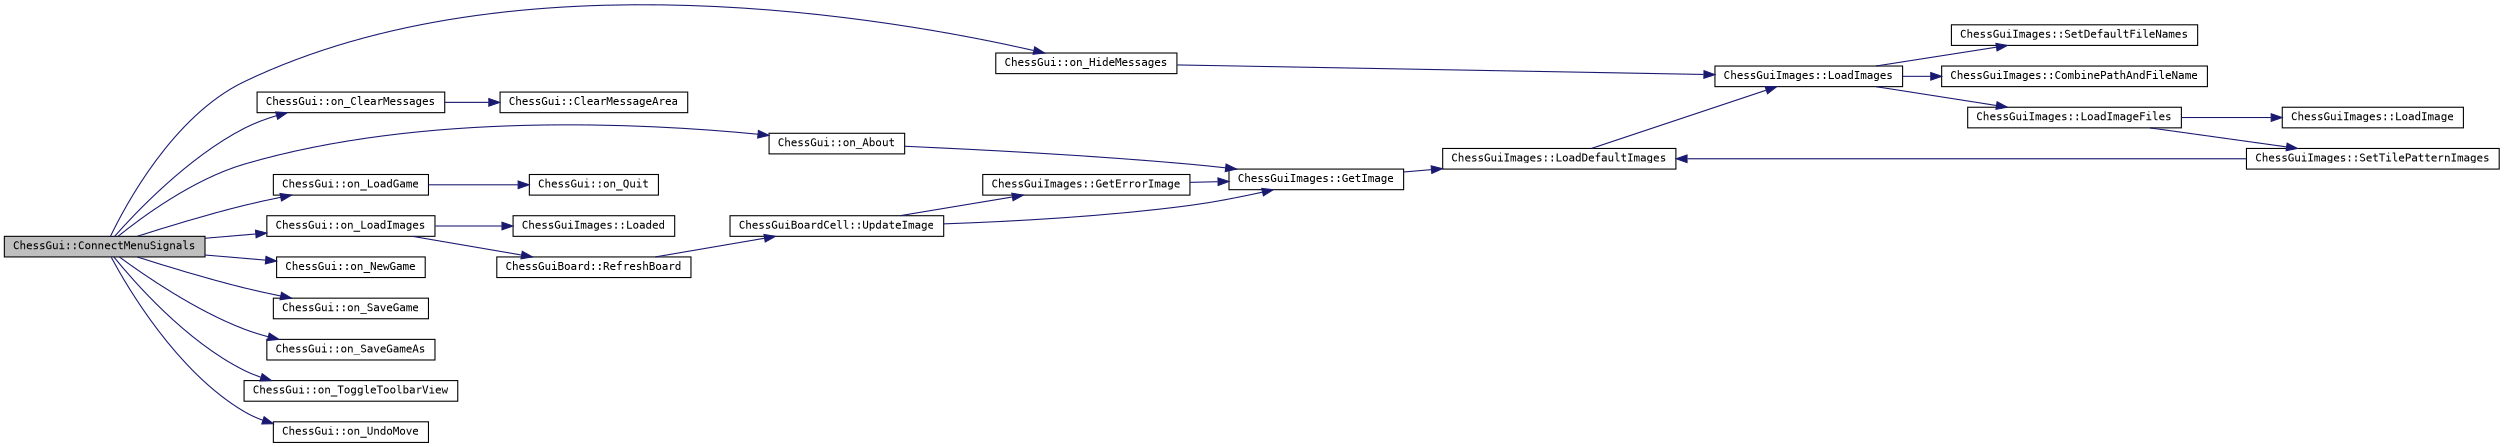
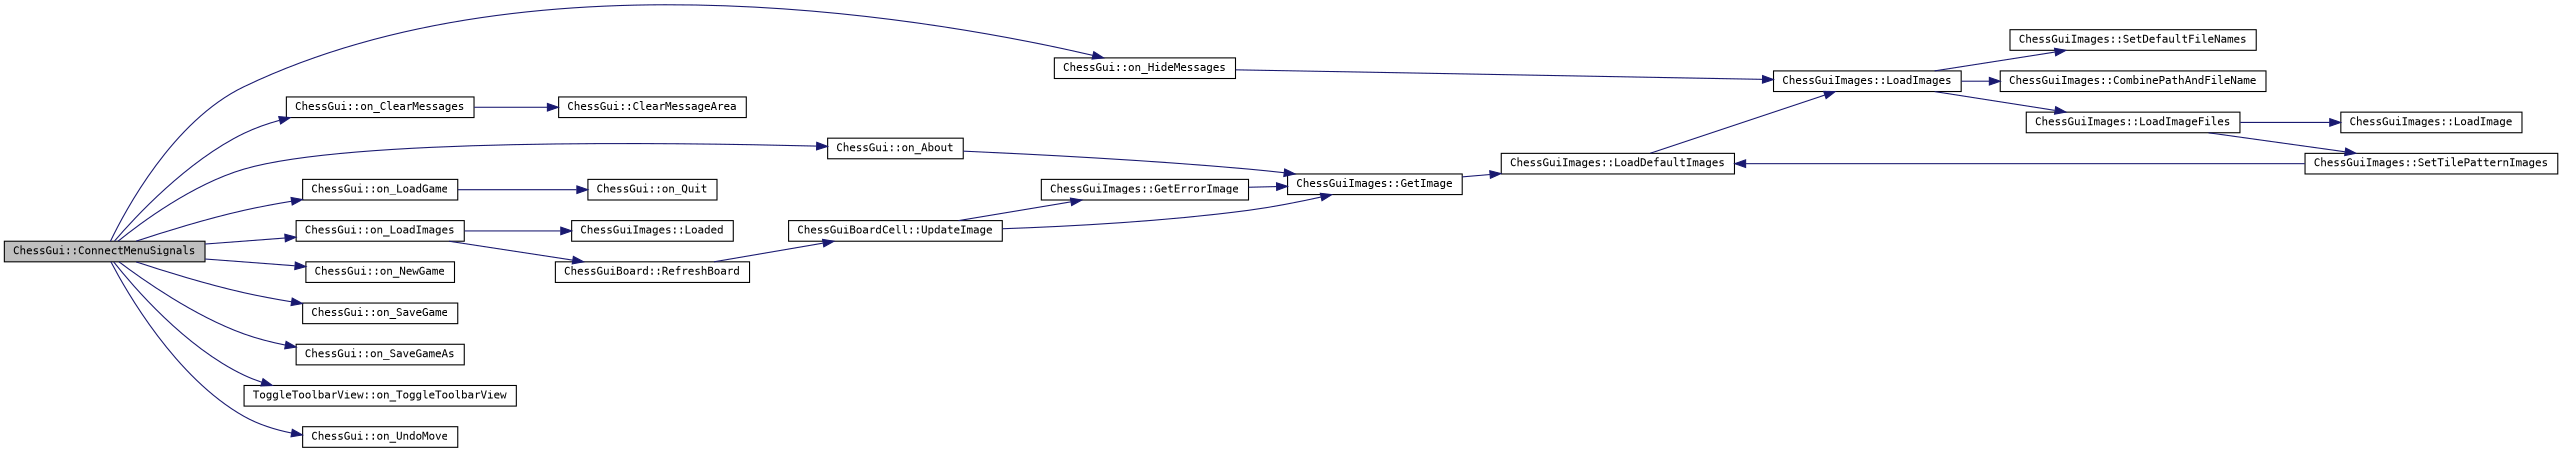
  digraph {
    fontname="DejaVu Sans Mono"
    rankdir=LR
    node [color=black fontname="DejaVu Sans Mono" fontsize=10 shape=record]
    edge [color=midnightblue fontname="DejaVu Sans Mono" fontsize=10 labelfontname=Helvetica labelfontsize=10 style=solid]
    n1 [fillcolor=grey75 fontcolor=black height=0.2 label="ChessGui::ConnectMenuSignals" style=filled width=0.4]
    n2 [height=0.2 label="ChessGui::on_About" width=0.4]
    n3 [height=0.2 label="ChessGui::on_ClearMessages" width=0.4]
    n4 [height=0.2 label="ChessGui::on_HideMessages" width=0.4]
    n5 [height=0.2 label="ChessGui::on_LoadGame" width=0.4]
    n6 [height=0.2 label="ChessGui::on_LoadImages" width=0.4]
    n7 [height=0.2 label="ChessGui::on_NewGame" width=0.4]
    n8 [height=0.2 label="ChessGui::on_SaveGame" width=0.4]
    n9 [height=0.2 label="ChessGui::on_SaveGameAs" width=0.4]
-   n10 [height=0.2 label="ChessGui::on_ToggleToolbarView" width=0.4]
+   n10 [height=0.2 label="ToggleToolbarView::on_ToggleToolbarView" width=0.4]
    n11 [height=0.2 label="ChessGui::on_UndoMove" width=0.4]
    n12 [height=0.2 label="ChessGuiImages::GetImage" width=0.4]
    n13 [height=0.2 label="ChessGui::ClearMessageArea" width=0.4]
    n14 [height=0.2 label="ChessGuiImages::LoadImages" width=0.4]
    n15 [height=0.2 label="ChessGui::on_Quit" width=0.4]
    n16 [height=0.2 label="ChessGuiImages::Loaded" width=0.4]
    n17 [height=0.2 label="ChessGuiBoard::RefreshBoard" width=0.4]
    n18 [height=0.2 label="ChessGuiImages::LoadDefaultImages" width=0.4]
    n19 [height=0.2 label="ChessGuiImages::CombinePathAndFileName" width=0.4]
    n20 [height=0.2 label="ChessGuiImages::LoadImageFiles" width=0.4]
    n21 [height=0.2 label="ChessGuiImages::SetDefaultFileNames" width=0.4]
    n22 [height=0.2 label="ChessGuiImages::LoadImage" width=0.4]
    n23 [height=0.2 label="ChessGuiImages::SetTilePatternImages" width=0.4]
    n24 [height=0.2 label="ChessGuiBoardCell::UpdateImage" width=0.4]
    n25 [height=0.2 label="ChessGuiImages::GetErrorImage" width=0.4]
    n1 -> n2
    n1 -> n3
    n1 -> n4
    n1 -> n5
    n1 -> n6
    n1 -> n7
    n1 -> n8
    n1 -> n9
    n1 -> n10
    n1 -> n11
    n2 -> n12
    n3 -> n13
    n4 -> n14
    n5 -> n15
    n6 -> n16
    n6 -> n17
    n12 -> n18
    n14 -> n19
    n14 -> n20
    n14 -> n21
    n17 -> n24
    n18 -> n14
    n20 -> n22
    n20 -> n23
    n23 -> n18
    n24 -> n12
    n24 -> n25
    n25 -> n12
  }
